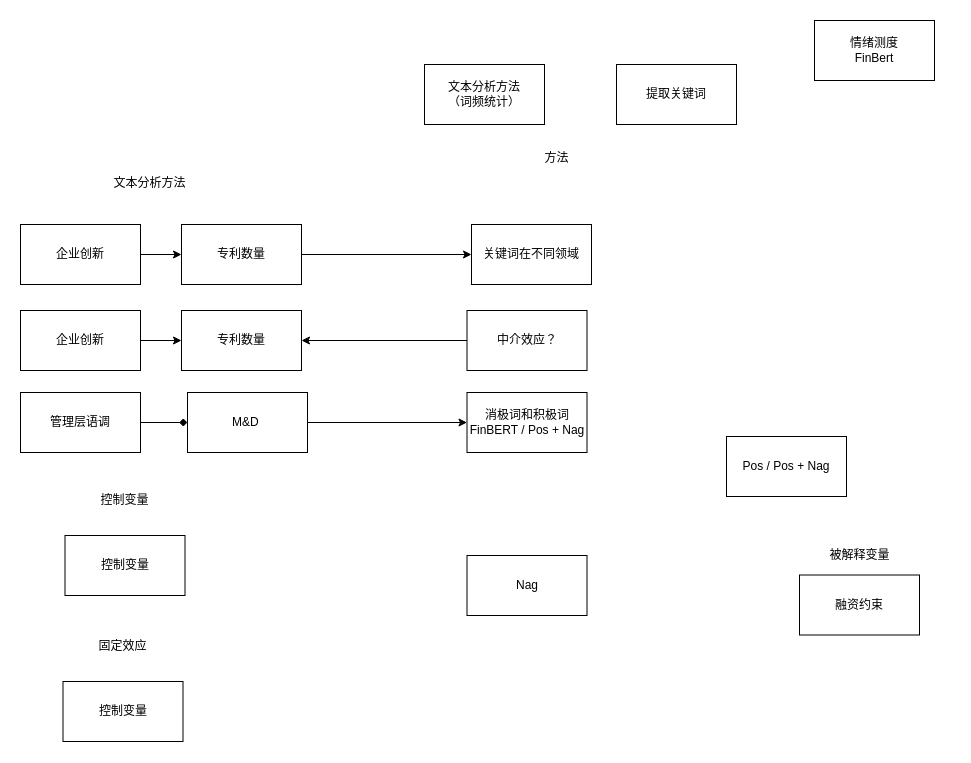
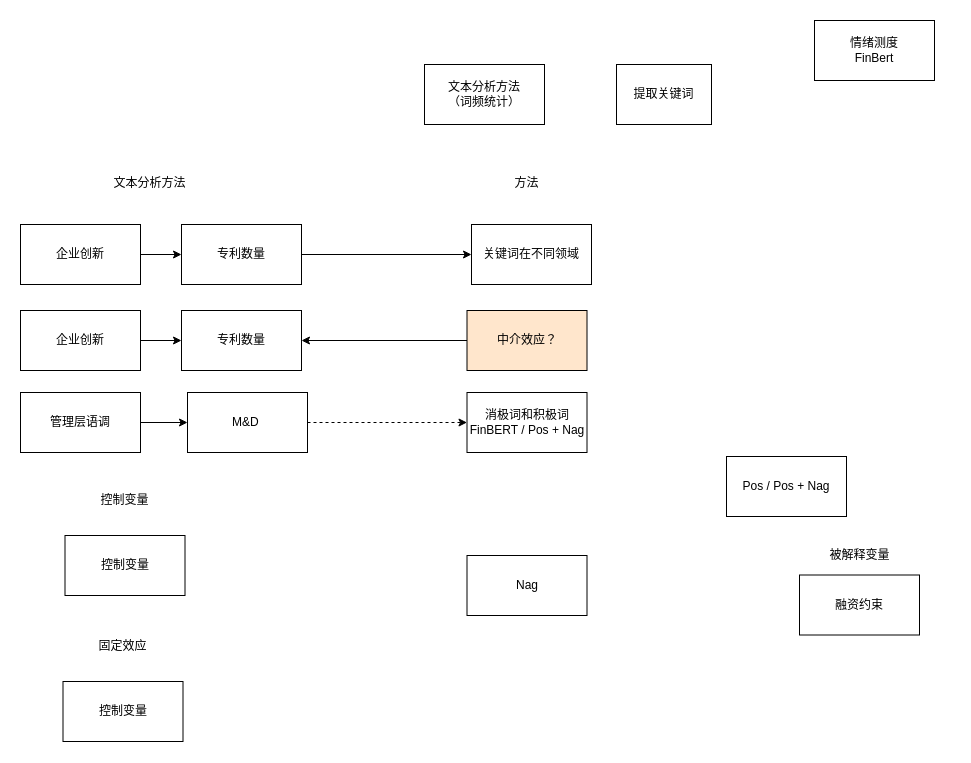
  <mxCell id="0" />
  <mxCell id="1" parent="0" />
  <mxCell id="2" value="文本分析方法&lt;div&gt;（词频统计）&lt;/div&gt;" style="rounded=0;whiteSpace=wrap;html=1;" vertex="1" parent="1"><mxGeometry x="424" y="64" width="120" height="60" as="geometry" /></mxCell>
- <mxCell id="3" value="提取关键词" style="rounded=0;whiteSpace=wrap;html=1;" vertex="1" parent="1"><mxGeometry x="616" y="64" width="120" height="60" as="geometry" /></mxCell>
+ <mxCell id="3" value="提取关键词" style="rounded=0;whiteSpace=wrap;html=1;" vertex="1" parent="1"><mxGeometry x="616" y="64" width="95" height="60" as="geometry" /></mxCell>
  <mxCell id="4" value="情绪测度&lt;div&gt;FinBert&lt;/div&gt;" style="rounded=0;whiteSpace=wrap;html=1;" vertex="1" parent="1"><mxGeometry x="814" y="20" width="120" height="60" as="geometry" /></mxCell>
  <mxCell id="5" style="edgeStyle=orthogonalEdgeStyle;rounded=0;orthogonalLoop=1;jettySize=auto;html=1;" edge="1" parent="1" source="6" target="9"><mxGeometry relative="1" as="geometry" /></mxCell>
  <mxCell id="6" value="企业创新" style="rounded=0;whiteSpace=wrap;html=1;" vertex="1" parent="1"><mxGeometry x="20" y="224" width="120" height="60" as="geometry" /></mxCell>
- <mxCell id="7" value="Pos / Pos + Nag" style="rounded=0;whiteSpace=wrap;html=1;" vertex="1" parent="1"><mxGeometry x="726" y="436" width="120" height="60" as="geometry" /></mxCell>
+ <mxCell id="7" value="Pos / Pos + Nag" style="rounded=0;whiteSpace=wrap;html=1;" vertex="1" parent="1"><mxGeometry x="726" y="456" width="120" height="60" as="geometry" /></mxCell>
  <mxCell id="8" style="edgeStyle=orthogonalEdgeStyle;rounded=0;orthogonalLoop=1;jettySize=auto;html=1;" edge="1" parent="1" source="9" target="22"><mxGeometry relative="1" as="geometry" /></mxCell>
  <mxCell id="9" value="专利数量" style="rounded=0;whiteSpace=wrap;html=1;" vertex="1" parent="1"><mxGeometry x="181" y="224" width="120" height="60" as="geometry" /></mxCell>
  <mxCell id="10" value="融资约束" style="rounded=0;whiteSpace=wrap;html=1;" vertex="1" parent="1"><mxGeometry x="799" y="574.5" width="120" height="60" as="geometry" /></mxCell>
  <mxCell id="11" value="被解释变量" style="text;html=1;align=center;verticalAlign=middle;whiteSpace=wrap;rounded=0;" vertex="1" parent="1"><mxGeometry x="769.5" y="540" width="179" height="30" as="geometry" /></mxCell>
  <mxCell id="12" value="文本分析方法" style="text;html=1;align=center;verticalAlign=middle;whiteSpace=wrap;rounded=0;" vertex="1" parent="1"><mxGeometry x="60" y="168" width="179" height="30" as="geometry" /></mxCell>
  <mxCell id="13" value="控制变量" style="text;html=1;align=center;verticalAlign=middle;whiteSpace=wrap;rounded=0;" vertex="1" parent="1"><mxGeometry x="35" y="485" width="179" height="30" as="geometry" /></mxCell>
  <mxCell id="14" value="控制变量" style="rounded=0;whiteSpace=wrap;html=1;" vertex="1" parent="1"><mxGeometry x="64.5" y="535" width="120" height="60" as="geometry" /></mxCell>
  <mxCell id="15" value="固定效应" style="text;html=1;align=center;verticalAlign=middle;whiteSpace=wrap;rounded=0;" vertex="1" parent="1"><mxGeometry x="33" y="631" width="179" height="30" as="geometry" /></mxCell>
  <mxCell id="16" value="控制变量" style="rounded=0;whiteSpace=wrap;html=1;" vertex="1" parent="1"><mxGeometry x="62.5" y="681" width="120" height="60" as="geometry" /></mxCell>
- <mxCell id="17" style="edgeStyle=orthogonalEdgeStyle;rounded=0;orthogonalLoop=1;jettySize=auto;html=1;entryX=0;entryY=0.5;entryDx=0;entryDy=0;endArrow=diamond;" edge="1" parent="1" source="18" target="20"><mxGeometry relative="1" as="geometry" /></mxCell>
+ <mxCell id="17" style="edgeStyle=orthogonalEdgeStyle;rounded=0;orthogonalLoop=1;jettySize=auto;html=1;entryX=0;entryY=0.5;entryDx=0;entryDy=0;" edge="1" parent="1" source="18" target="20"><mxGeometry relative="1" as="geometry" /></mxCell>
  <mxCell id="18" value="管理层语调" style="rounded=0;whiteSpace=wrap;html=1;" vertex="1" parent="1"><mxGeometry x="20" y="392" width="120" height="60" as="geometry" /></mxCell>
- <mxCell id="19" style="edgeStyle=orthogonalEdgeStyle;rounded=0;orthogonalLoop=1;jettySize=auto;html=1;entryX=0;entryY=0.5;entryDx=0;entryDy=0;" edge="1" parent="1" source="20" target="23"><mxGeometry relative="1" as="geometry" /></mxCell>
+ <mxCell id="19" style="edgeStyle=orthogonalEdgeStyle;rounded=0;orthogonalLoop=1;jettySize=auto;html=1;entryX=0;entryY=0.5;entryDx=0;entryDy=0;dashed=1;" edge="1" parent="1" source="20" target="23"><mxGeometry relative="1" as="geometry" /></mxCell>
  <mxCell id="20" value="M&amp;amp;D&amp;nbsp;" style="rounded=0;whiteSpace=wrap;html=1;" vertex="1" parent="1"><mxGeometry x="187" y="392" width="120" height="60" as="geometry" /></mxCell>
- <mxCell id="21" value="方法" style="text;html=1;align=center;verticalAlign=middle;whiteSpace=wrap;rounded=0;" vertex="1" parent="1"><mxGeometry x="467" y="143" width="179" height="30" as="geometry" /></mxCell>
+ <mxCell id="21" value="方法" style="text;html=1;align=center;verticalAlign=middle;whiteSpace=wrap;rounded=0;" vertex="1" parent="1"><mxGeometry x="437" y="168" width="179" height="30" as="geometry" /></mxCell>
  <mxCell id="22" value="关键词在不同领域" style="rounded=0;whiteSpace=wrap;html=1;" vertex="1" parent="1"><mxGeometry x="471" y="224" width="120" height="60" as="geometry" /></mxCell>
  <mxCell id="23" value="消极词和积极词&lt;div&gt;FinBERT / Pos + Nag&lt;br&gt;&lt;/div&gt;" style="rounded=0;whiteSpace=wrap;html=1;" vertex="1" parent="1"><mxGeometry x="466.5" y="392" width="120" height="60" as="geometry" /></mxCell>
  <mxCell id="24" style="edgeStyle=orthogonalEdgeStyle;rounded=0;orthogonalLoop=1;jettySize=auto;html=1;" edge="1" parent="1" source="25" target="26"><mxGeometry relative="1" as="geometry" /></mxCell>
  <mxCell id="25" value="企业创新" style="rounded=0;whiteSpace=wrap;html=1;" vertex="1" parent="1"><mxGeometry x="20" y="310" width="120" height="60" as="geometry" /></mxCell>
  <mxCell id="26" value="专利数量" style="rounded=0;whiteSpace=wrap;html=1;" vertex="1" parent="1"><mxGeometry x="181" y="310" width="120" height="60" as="geometry" /></mxCell>
  <mxCell id="27" value="Nag" style="rounded=0;whiteSpace=wrap;html=1;" vertex="1" parent="1"><mxGeometry x="466.5" y="555" width="120" height="60" as="geometry" /></mxCell>
  <mxCell id="28" style="edgeStyle=orthogonalEdgeStyle;rounded=0;orthogonalLoop=1;jettySize=auto;html=1;" edge="1" parent="1" source="29" target="26"><mxGeometry relative="1" as="geometry" /></mxCell>
- <mxCell id="29" value="中介效应？" style="rounded=0;whiteSpace=wrap;html=1;" vertex="1" parent="1"><mxGeometry x="466.5" y="310" width="120" height="60" as="geometry" /></mxCell>
+ <mxCell id="29" value="中介效应？" style="rounded=0;whiteSpace=wrap;html=1;fillColor=#ffe6cc;" vertex="1" parent="1"><mxGeometry x="466.5" y="310" width="120" height="60" as="geometry" /></mxCell>
